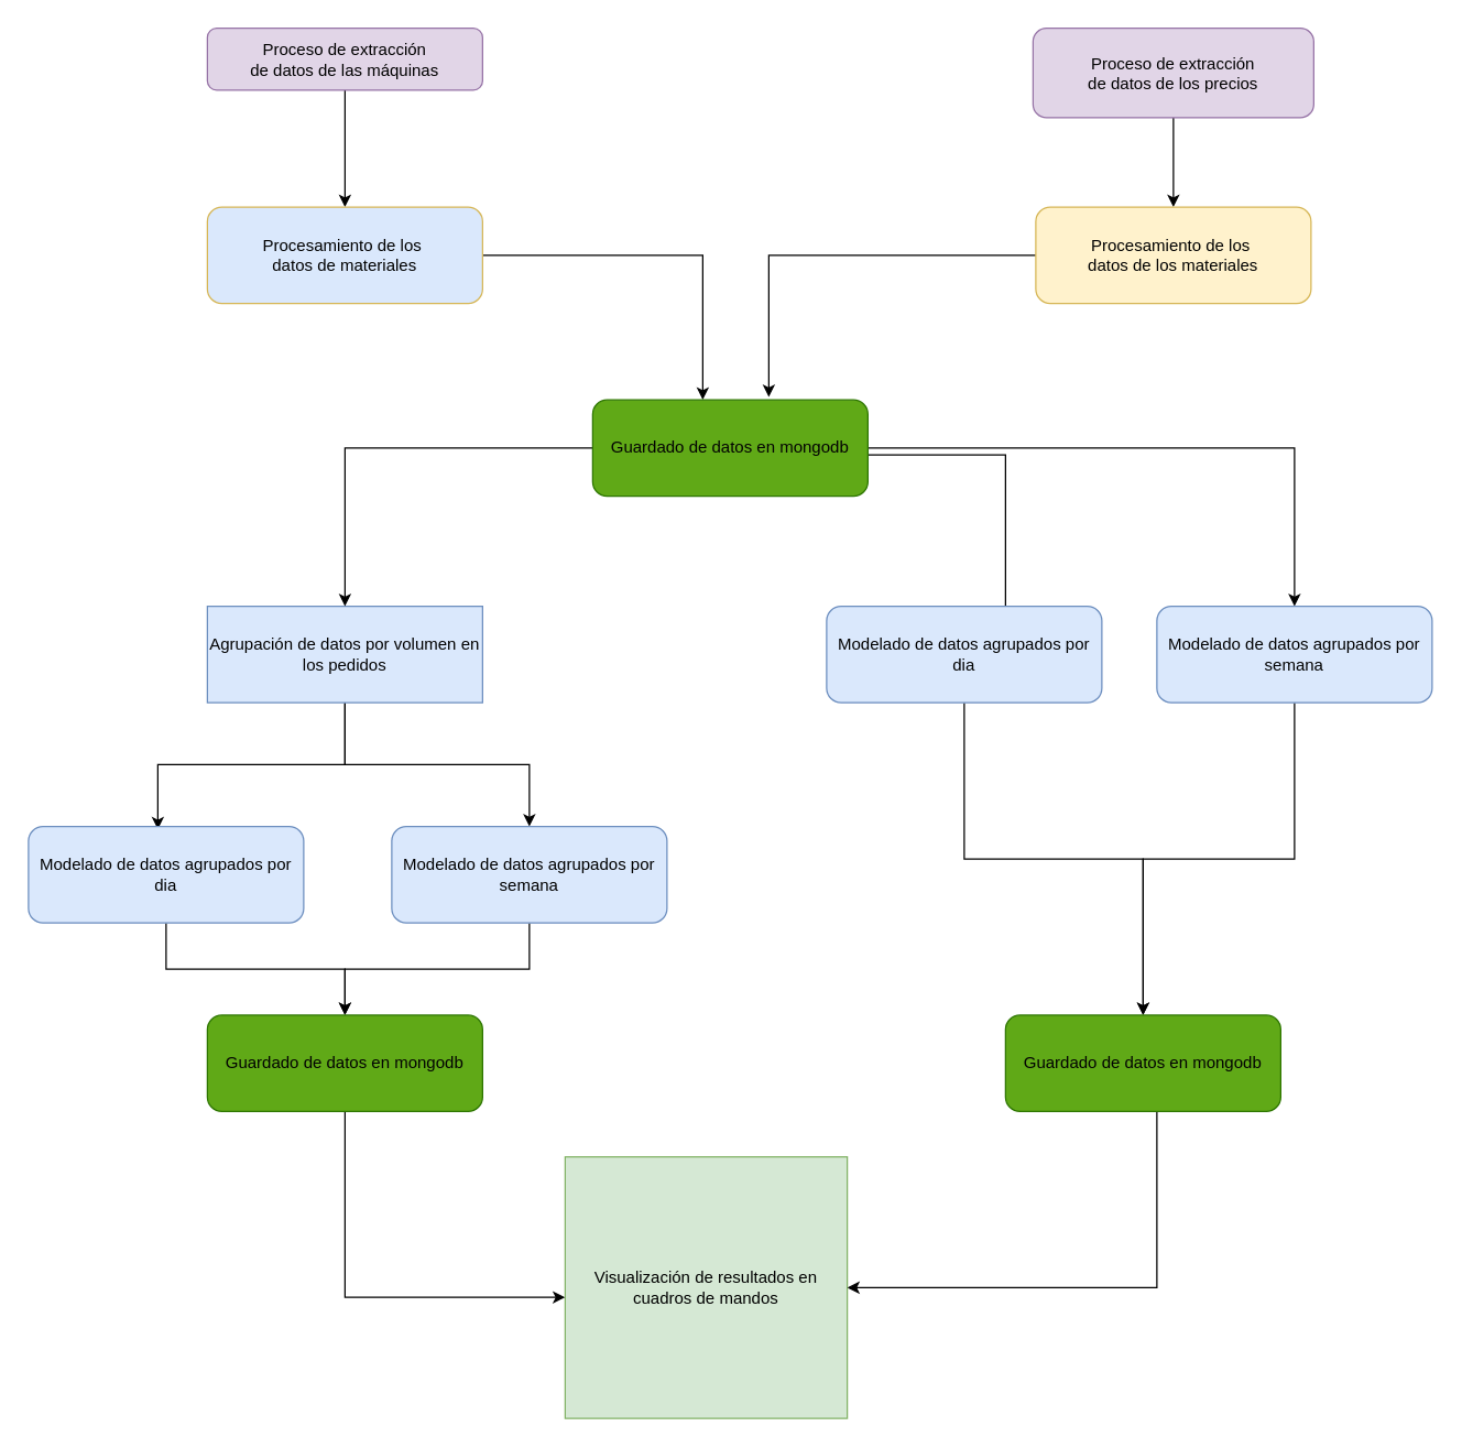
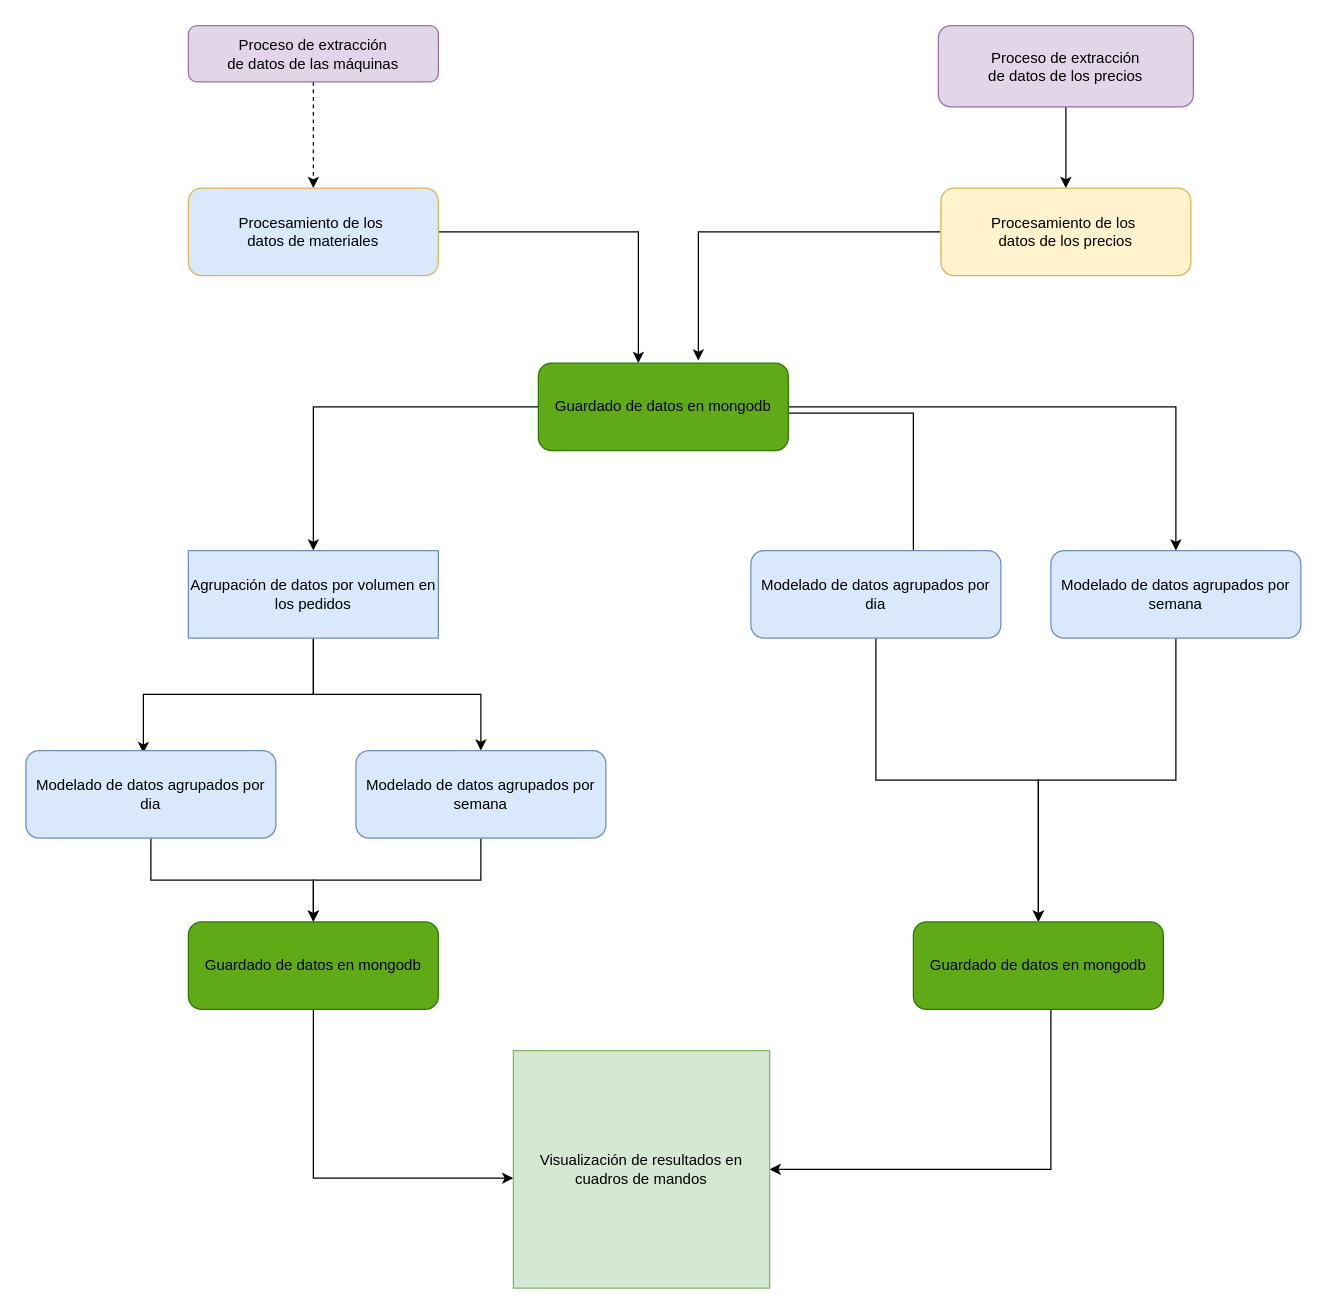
  <mxCell id="0" />
  <mxCell id="1" parent="0" />
- <mxCell id="2" style="edgeStyle=orthogonalEdgeStyle;rounded=0;orthogonalLoop=1;jettySize=auto;html=1;entryX=0.5;entryY=0;entryDx=0;entryDy=0;" parent="1" source="3" target="7" edge="1"><mxGeometry relative="1" as="geometry" /></mxCell>
+ <mxCell id="2" style="edgeStyle=orthogonalEdgeStyle;rounded=0;orthogonalLoop=1;jettySize=auto;html=1;entryX=0.5;entryY=0;entryDx=0;entryDy=0;dashed=1;" parent="1" source="3" target="7" edge="1"><mxGeometry relative="1" as="geometry" /></mxCell>
  <mxCell id="3" value="Proceso de extracción&lt;br&gt;de datos de las máquinas" style="rounded=1;whiteSpace=wrap;html=1;fillColor=#e1d5e7;strokeColor=#9673a6;" parent="1" vertex="1"><mxGeometry x="150" y="20" width="200" height="45" as="geometry" /></mxCell>
  <mxCell id="4" style="edgeStyle=orthogonalEdgeStyle;rounded=0;orthogonalLoop=1;jettySize=auto;html=1;" parent="1" source="5" target="9" edge="1"><mxGeometry relative="1" as="geometry" /></mxCell>
  <mxCell id="5" value="Proceso de extracción &lt;br&gt;de datos de los precios" style="rounded=1;whiteSpace=wrap;html=1;fillColor=#e1d5e7;strokeColor=#9673a6;" parent="1" vertex="1"><mxGeometry x="750" y="20" width="204" height="65" as="geometry" /></mxCell>
  <mxCell id="6" style="edgeStyle=orthogonalEdgeStyle;rounded=0;orthogonalLoop=1;jettySize=auto;html=1;" parent="1" source="7" target="20" edge="1"><mxGeometry relative="1" as="geometry"><Array as="points"><mxPoint x="510" y="185" /></Array></mxGeometry></mxCell>
  <mxCell id="7" value="Procesamiento de los&amp;nbsp;&lt;br&gt;datos de materiales" style="rounded=1;whiteSpace=wrap;html=1;fillColor=#dae8fc;strokeColor=#d6b656;" parent="1" vertex="1"><mxGeometry x="150" y="150" width="200" height="70" as="geometry" /></mxCell>
  <mxCell id="8" style="edgeStyle=orthogonalEdgeStyle;rounded=0;orthogonalLoop=1;jettySize=auto;html=1;entryX=0.64;entryY=-0.029;entryDx=0;entryDy=0;entryPerimeter=0;fontColor=#030303;" parent="1" source="9" target="20" edge="1"><mxGeometry relative="1" as="geometry" /></mxCell>
- <mxCell id="9" value="Procesamiento de los&amp;nbsp;&lt;br&gt;datos de los materiales" style="rounded=1;whiteSpace=wrap;html=1;fillColor=#fff2cc;strokeColor=#d6b656;" parent="1" vertex="1"><mxGeometry x="752" y="150" width="200" height="70" as="geometry" /></mxCell>
+ <mxCell id="9" value="Procesamiento de los&amp;nbsp;&lt;br&gt;datos de los precios" style="rounded=1;whiteSpace=wrap;html=1;fillColor=#fff2cc;strokeColor=#d6b656;" parent="1" vertex="1"><mxGeometry x="752" y="150" width="200" height="70" as="geometry" /></mxCell>
  <mxCell id="10" style="edgeStyle=orthogonalEdgeStyle;rounded=0;orthogonalLoop=1;jettySize=auto;html=1;entryX=0.47;entryY=0.029;entryDx=0;entryDy=0;entryPerimeter=0;" parent="1" source="12" target="14" edge="1"><mxGeometry relative="1" as="geometry" /></mxCell>
  <mxCell id="11" style="edgeStyle=orthogonalEdgeStyle;rounded=0;orthogonalLoop=1;jettySize=auto;html=1;" parent="1" source="12" target="16" edge="1"><mxGeometry relative="1" as="geometry" /></mxCell>
  <mxCell id="12" value="Agrupación de datos por volumen en los pedidos" style="whiteSpace=wrap;html=1;fillColor=#dae8fc;strokeColor=#6c8ebf;rounded=0;" parent="1" vertex="1"><mxGeometry x="150" y="440" width="200" height="70" as="geometry" /></mxCell>
  <mxCell id="13" style="edgeStyle=orthogonalEdgeStyle;rounded=0;orthogonalLoop=1;jettySize=auto;html=1;" edge="1" parent="1" source="14" target="26"><mxGeometry relative="1" as="geometry" /></mxCell>
  <mxCell id="14" value="Modelado de datos agrupados por dia" style="rounded=1;whiteSpace=wrap;html=1;fillColor=#dae8fc;strokeColor=#6c8ebf;" parent="1" vertex="1"><mxGeometry x="20" y="600" width="200" height="70" as="geometry" /></mxCell>
  <mxCell id="15" style="edgeStyle=orthogonalEdgeStyle;rounded=0;orthogonalLoop=1;jettySize=auto;html=1;entryX=0.5;entryY=0;entryDx=0;entryDy=0;" edge="1" parent="1" source="16" target="26"><mxGeometry relative="1" as="geometry" /></mxCell>
  <mxCell id="16" value="Modelado de datos agrupados por semana" style="rounded=1;whiteSpace=wrap;html=1;fillColor=#dae8fc;strokeColor=#6c8ebf;" parent="1" vertex="1"><mxGeometry x="284" y="600" width="200" height="70" as="geometry" /></mxCell>
  <mxCell id="17" style="edgeStyle=orthogonalEdgeStyle;rounded=0;orthogonalLoop=1;jettySize=auto;html=1;" parent="1" source="20" target="12" edge="1"><mxGeometry relative="1" as="geometry" /></mxCell>
  <mxCell id="18" style="edgeStyle=orthogonalEdgeStyle;rounded=0;orthogonalLoop=1;jettySize=auto;html=1;entryX=0.55;entryY=0.143;entryDx=0;entryDy=0;entryPerimeter=0;fontColor=#030303;" parent="1" source="20" target="22" edge="1"><mxGeometry relative="1" as="geometry"><Array as="points"><mxPoint x="730" y="330" /></Array></mxGeometry></mxCell>
  <mxCell id="19" style="edgeStyle=orthogonalEdgeStyle;rounded=0;orthogonalLoop=1;jettySize=auto;html=1;entryX=0.5;entryY=0;entryDx=0;entryDy=0;fontColor=#030303;" parent="1" source="20" target="24" edge="1"><mxGeometry relative="1" as="geometry" /></mxCell>
  <mxCell id="20" value="Guardado de datos en mongodb" style="rounded=1;whiteSpace=wrap;html=1;fillColor=#60a917;strokeColor=#2D7600;fontColor=#030303;" parent="1" vertex="1"><mxGeometry x="430" y="290" width="200" height="70" as="geometry" /></mxCell>
  <mxCell id="21" style="edgeStyle=orthogonalEdgeStyle;rounded=0;orthogonalLoop=1;jettySize=auto;html=1;entryX=0.5;entryY=0;entryDx=0;entryDy=0;" edge="1" parent="1" source="22" target="28"><mxGeometry relative="1" as="geometry" /></mxCell>
  <mxCell id="22" value="Modelado de datos agrupados por dia" style="rounded=1;whiteSpace=wrap;html=1;fillColor=#dae8fc;strokeColor=#6c8ebf;" parent="1" vertex="1"><mxGeometry x="600" y="440" width="200" height="70" as="geometry" /></mxCell>
  <mxCell id="23" style="edgeStyle=orthogonalEdgeStyle;rounded=0;orthogonalLoop=1;jettySize=auto;html=1;" edge="1" parent="1" source="24" target="28"><mxGeometry relative="1" as="geometry" /></mxCell>
  <mxCell id="24" value="Modelado de datos agrupados por semana" style="rounded=1;whiteSpace=wrap;html=1;fillColor=#dae8fc;strokeColor=#6c8ebf;" parent="1" vertex="1"><mxGeometry x="840" y="440" width="200" height="70" as="geometry" /></mxCell>
  <mxCell id="25" style="edgeStyle=orthogonalEdgeStyle;rounded=0;orthogonalLoop=1;jettySize=auto;html=1;entryX=0;entryY=0.537;entryDx=0;entryDy=0;entryPerimeter=0;" edge="1" parent="1" source="26" target="29"><mxGeometry relative="1" as="geometry"><Array as="points"><mxPoint x="250" y="942" /></Array></mxGeometry></mxCell>
  <mxCell id="26" value="Guardado de datos en mongodb" style="rounded=1;whiteSpace=wrap;html=1;fillColor=#60a917;strokeColor=#2D7600;fontColor=#030303;" vertex="1" parent="1"><mxGeometry x="150" y="737" width="200" height="70" as="geometry" /></mxCell>
  <mxCell id="27" style="edgeStyle=orthogonalEdgeStyle;rounded=0;orthogonalLoop=1;jettySize=auto;html=1;entryX=1;entryY=0.5;entryDx=0;entryDy=0;" edge="1" parent="1" source="28" target="29"><mxGeometry relative="1" as="geometry"><Array as="points"><mxPoint x="840" y="935" /></Array></mxGeometry></mxCell>
  <mxCell id="28" value="Guardado de datos en mongodb" style="rounded=1;whiteSpace=wrap;html=1;fillColor=#60a917;strokeColor=#2D7600;fontColor=#030303;" vertex="1" parent="1"><mxGeometry x="730" y="737" width="200" height="70" as="geometry" /></mxCell>
  <mxCell id="29" value="Visualización de resultados en cuadros de mandos" style="rounded=0;whiteSpace=wrap;html=1;fillColor=#d5e8d4;strokeColor=#82b366;" vertex="1" parent="1"><mxGeometry x="410" y="840" width="205" height="190" as="geometry" /></mxCell>
